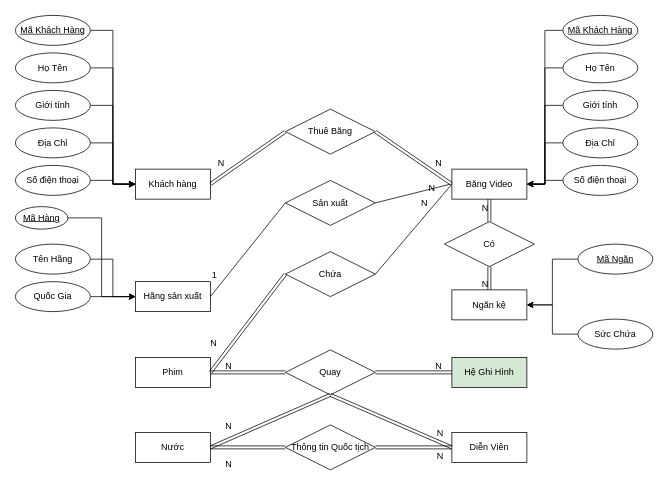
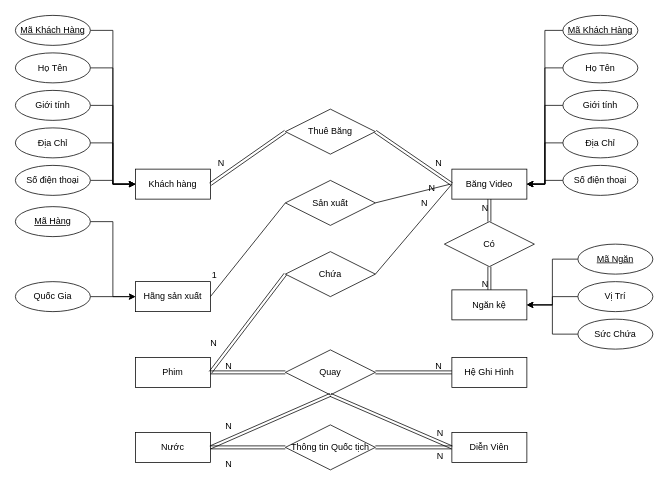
  <mxCell id="0" />
  <mxCell id="1" parent="0" />
  <mxCell id="2" value="Khách hàng" style="whiteSpace=wrap;html=1;align=center;" vertex="1" parent="1"><mxGeometry x="180" y="225" width="100" height="40" as="geometry" /></mxCell>
  <mxCell id="3" value="Băng Video" style="whiteSpace=wrap;html=1;align=center;" vertex="1" parent="1"><mxGeometry x="602" y="225" width="100" height="40" as="geometry" /></mxCell>
  <mxCell id="4" value="Hãng sản xuất" style="whiteSpace=wrap;html=1;align=center;" vertex="1" parent="1"><mxGeometry x="180" y="375" width="100" height="40" as="geometry" /></mxCell>
  <mxCell id="5" value="Phim" style="whiteSpace=wrap;html=1;align=center;" vertex="1" parent="1"><mxGeometry x="180" y="476" width="100" height="40" as="geometry" /></mxCell>
  <mxCell id="6" value="Ngăn kệ" style="whiteSpace=wrap;html=1;align=center;" vertex="1" parent="1"><mxGeometry x="602" y="386" width="100" height="40" as="geometry" /></mxCell>
  <mxCell id="7" value="Nước" style="whiteSpace=wrap;html=1;align=center;" vertex="1" parent="1"><mxGeometry x="180" y="576" width="100" height="40" as="geometry" /></mxCell>
  <mxCell id="8" value="Diễn Viên" style="whiteSpace=wrap;html=1;align=center;" vertex="1" parent="1"><mxGeometry x="602" y="576" width="100" height="40" as="geometry" /></mxCell>
- <mxCell id="9" value="Hệ Ghi Hình" style="whiteSpace=wrap;html=1;align=center;fillColor=#d5e8d4;" vertex="1" parent="1"><mxGeometry x="602" y="476" width="100" height="40" as="geometry" /></mxCell>
+ <mxCell id="9" value="Hệ Ghi Hình" style="whiteSpace=wrap;html=1;align=center;" vertex="1" parent="1"><mxGeometry x="602" y="476" width="100" height="40" as="geometry" /></mxCell>
  <mxCell id="10" value="Thuê Băng" style="shape=rhombus;perimeter=rhombusPerimeter;whiteSpace=wrap;html=1;align=center;" vertex="1" parent="1"><mxGeometry x="380" y="145" width="120" height="60" as="geometry" /></mxCell>
  <mxCell id="11" value="" style="shape=link;html=1;rounded=0;exitX=0;exitY=0.5;exitDx=0;exitDy=0;entryX=1;entryY=0.5;entryDx=0;entryDy=0;" edge="1" parent="1" source="10" target="2"><mxGeometry relative="1" as="geometry"><mxPoint x="420" y="405" as="sourcePoint" /><mxPoint x="580" y="405" as="targetPoint" /></mxGeometry></mxCell>
  <mxCell id="12" value="N" style="resizable=0;html=1;whiteSpace=wrap;align=right;verticalAlign=bottom;" connectable="0" vertex="1" parent="11"><mxGeometry x="1" relative="1" as="geometry"><mxPoint x="20" y="-20" as="offset" /></mxGeometry></mxCell>
  <mxCell id="13" value="" style="shape=link;html=1;rounded=0;exitX=1;exitY=0.5;exitDx=0;exitDy=0;entryX=0;entryY=0.5;entryDx=0;entryDy=0;" edge="1" parent="1" source="10" target="3"><mxGeometry relative="1" as="geometry"><mxPoint x="390" y="185" as="sourcePoint" /><mxPoint x="290" y="255" as="targetPoint" /></mxGeometry></mxCell>
  <mxCell id="14" value="N" style="resizable=0;html=1;whiteSpace=wrap;align=right;verticalAlign=bottom;" connectable="0" vertex="1" parent="13"><mxGeometry x="1" relative="1" as="geometry"><mxPoint x="-12" y="-20" as="offset" /></mxGeometry></mxCell>
  <mxCell id="15" value="Sản xuất" style="shape=rhombus;perimeter=rhombusPerimeter;whiteSpace=wrap;html=1;align=center;" vertex="1" parent="1"><mxGeometry x="380" y="240" width="120" height="60" as="geometry" /></mxCell>
  <mxCell id="16" value="" style="endArrow=none;html=1;rounded=0;exitX=0;exitY=0.5;exitDx=0;exitDy=0;entryX=1;entryY=0.5;entryDx=0;entryDy=0;" edge="1" parent="1" source="15" target="4"><mxGeometry relative="1" as="geometry"><mxPoint x="430" y="525" as="sourcePoint" /><mxPoint x="590" y="525" as="targetPoint" /></mxGeometry></mxCell>
  <mxCell id="17" value="1" style="resizable=0;html=1;whiteSpace=wrap;align=right;verticalAlign=bottom;" connectable="0" vertex="1" parent="16"><mxGeometry x="1" relative="1" as="geometry"><mxPoint x="10" y="-20" as="offset" /></mxGeometry></mxCell>
  <mxCell id="18" value="" style="endArrow=none;html=1;rounded=0;exitX=1;exitY=0.5;exitDx=0;exitDy=0;" edge="1" parent="1" source="15"><mxGeometry relative="1" as="geometry"><mxPoint x="380" y="515" as="sourcePoint" /><mxPoint x="600" y="245" as="targetPoint" /></mxGeometry></mxCell>
  <mxCell id="19" value="N" style="text;html=1;align=center;verticalAlign=middle;resizable=0;points=[];autosize=1;strokeColor=none;fillColor=none;" vertex="1" parent="1"><mxGeometry x="560" y="235" width="30" height="30" as="geometry" /></mxCell>
  <mxCell id="20" value="Có" style="shape=rhombus;perimeter=rhombusPerimeter;whiteSpace=wrap;html=1;align=center;" vertex="1" parent="1"><mxGeometry x="592" y="295" width="120" height="60" as="geometry" /></mxCell>
  <mxCell id="21" value="" style="shape=link;html=1;rounded=0;exitX=0.5;exitY=1;exitDx=0;exitDy=0;entryX=0.5;entryY=0;entryDx=0;entryDy=0;" edge="1" parent="1" source="20" target="6"><mxGeometry relative="1" as="geometry"><mxPoint x="480" y="415" as="sourcePoint" /><mxPoint x="640" y="415" as="targetPoint" /></mxGeometry></mxCell>
  <mxCell id="22" value="N" style="resizable=0;html=1;whiteSpace=wrap;align=right;verticalAlign=bottom;" connectable="0" vertex="1" parent="21"><mxGeometry x="1" relative="1" as="geometry" /></mxCell>
  <mxCell id="23" value="" style="shape=link;html=1;rounded=0;entryX=0.5;entryY=1;entryDx=0;entryDy=0;" edge="1" parent="1" source="20" target="3"><mxGeometry relative="1" as="geometry"><mxPoint x="480" y="415" as="sourcePoint" /><mxPoint x="570" y="355" as="targetPoint" /></mxGeometry></mxCell>
  <mxCell id="24" value="N" style="resizable=0;html=1;whiteSpace=wrap;align=right;verticalAlign=bottom;" connectable="0" vertex="1" parent="23"><mxGeometry x="1" relative="1" as="geometry"><mxPoint y="20" as="offset" /></mxGeometry></mxCell>
  <mxCell id="25" value="Chứa" style="shape=rhombus;perimeter=rhombusPerimeter;whiteSpace=wrap;html=1;align=center;" vertex="1" parent="1"><mxGeometry x="380" y="335" width="120" height="60" as="geometry" /></mxCell>
  <mxCell id="26" value="" style="endArrow=none;html=1;rounded=0;exitX=1;exitY=0.5;exitDx=0;exitDy=0;entryX=0;entryY=0.5;entryDx=0;entryDy=0;" edge="1" parent="1" source="25" target="3"><mxGeometry relative="1" as="geometry"><mxPoint x="380" y="415" as="sourcePoint" /><mxPoint x="540" y="415" as="targetPoint" /></mxGeometry></mxCell>
  <mxCell id="27" value="N" style="text;html=1;align=center;verticalAlign=middle;resizable=0;points=[];autosize=1;strokeColor=none;fillColor=none;" vertex="1" parent="1"><mxGeometry x="550" y="255" width="30" height="30" as="geometry" /></mxCell>
  <mxCell id="28" value="" style="shape=link;html=1;rounded=0;exitX=0;exitY=0.5;exitDx=0;exitDy=0;entryX=1;entryY=0.5;entryDx=0;entryDy=0;" edge="1" parent="1" source="25" target="5"><mxGeometry relative="1" as="geometry"><mxPoint x="380" y="515" as="sourcePoint" /><mxPoint x="540" y="515" as="targetPoint" /></mxGeometry></mxCell>
  <mxCell id="29" value="N" style="resizable=0;html=1;whiteSpace=wrap;align=right;verticalAlign=bottom;" connectable="0" vertex="1" parent="28"><mxGeometry x="1" relative="1" as="geometry"><mxPoint x="10" y="-31" as="offset" /></mxGeometry></mxCell>
  <mxCell id="30" value="Quay" style="shape=rhombus;perimeter=rhombusPerimeter;whiteSpace=wrap;html=1;align=center;" vertex="1" parent="1"><mxGeometry x="380" y="466" width="120" height="60" as="geometry" /></mxCell>
  <mxCell id="31" value="" style="shape=link;html=1;rounded=0;exitX=0;exitY=0.5;exitDx=0;exitDy=0;entryX=1;entryY=0.5;entryDx=0;entryDy=0;" edge="1" parent="1" source="30" target="5"><mxGeometry relative="1" as="geometry"><mxPoint x="380" y="515" as="sourcePoint" /><mxPoint x="540" y="515" as="targetPoint" /></mxGeometry></mxCell>
  <mxCell id="32" value="N" style="resizable=0;html=1;whiteSpace=wrap;align=right;verticalAlign=bottom;" connectable="0" vertex="1" parent="31"><mxGeometry x="1" relative="1" as="geometry"><mxPoint x="30" as="offset" /></mxGeometry></mxCell>
  <mxCell id="33" value="" style="shape=link;html=1;rounded=0;exitX=1;exitY=0.5;exitDx=0;exitDy=0;entryX=0;entryY=0.5;entryDx=0;entryDy=0;" edge="1" parent="1" source="30" target="9"><mxGeometry relative="1" as="geometry"><mxPoint x="390" y="506" as="sourcePoint" /><mxPoint x="290" y="506" as="targetPoint" /></mxGeometry></mxCell>
  <mxCell id="34" value="N" style="resizable=0;html=1;whiteSpace=wrap;align=right;verticalAlign=bottom;" connectable="0" vertex="1" parent="33"><mxGeometry x="1" relative="1" as="geometry"><mxPoint x="-12" as="offset" /></mxGeometry></mxCell>
  <mxCell id="35" value="" style="shape=link;html=1;rounded=0;entryX=1;entryY=0.5;entryDx=0;entryDy=0;exitX=0.5;exitY=1;exitDx=0;exitDy=0;" edge="1" parent="1" source="30" target="7"><mxGeometry relative="1" as="geometry"><mxPoint x="380" y="615" as="sourcePoint" /><mxPoint x="540" y="615" as="targetPoint" /></mxGeometry></mxCell>
  <mxCell id="36" value="N" style="resizable=0;html=1;whiteSpace=wrap;align=right;verticalAlign=bottom;" connectable="0" vertex="1" parent="35"><mxGeometry x="1" relative="1" as="geometry"><mxPoint x="30" y="-20" as="offset" /></mxGeometry></mxCell>
  <mxCell id="37" value="" style="shape=link;html=1;rounded=0;exitX=0.5;exitY=1;exitDx=0;exitDy=0;entryX=0;entryY=0.5;entryDx=0;entryDy=0;" edge="1" parent="1" source="30" target="8"><mxGeometry relative="1" as="geometry"><mxPoint x="380" y="615" as="sourcePoint" /><mxPoint x="540" y="615" as="targetPoint" /></mxGeometry></mxCell>
  <mxCell id="38" value="N" style="resizable=0;html=1;whiteSpace=wrap;align=right;verticalAlign=bottom;" connectable="0" vertex="1" parent="37"><mxGeometry x="1" relative="1" as="geometry"><mxPoint x="-10" y="-11" as="offset" /></mxGeometry></mxCell>
  <mxCell id="39" value="Thông tin Quốc tịch" style="shape=rhombus;perimeter=rhombusPerimeter;whiteSpace=wrap;html=1;align=center;" vertex="1" parent="1"><mxGeometry x="380" y="566" width="120" height="60" as="geometry" /></mxCell>
  <mxCell id="40" value="" style="shape=link;html=1;rounded=0;exitX=0;exitY=0.5;exitDx=0;exitDy=0;entryX=1;entryY=0.5;entryDx=0;entryDy=0;" edge="1" parent="1" source="39" target="7"><mxGeometry relative="1" as="geometry"><mxPoint x="380" y="615" as="sourcePoint" /><mxPoint x="540" y="615" as="targetPoint" /></mxGeometry></mxCell>
  <mxCell id="41" value="N" style="resizable=0;html=1;whiteSpace=wrap;align=right;verticalAlign=bottom;" connectable="0" vertex="1" parent="40"><mxGeometry x="1" relative="1" as="geometry"><mxPoint x="30" y="30" as="offset" /></mxGeometry></mxCell>
  <mxCell id="42" value="" style="shape=link;html=1;rounded=0;exitX=1;exitY=0.5;exitDx=0;exitDy=0;entryX=0;entryY=0.5;entryDx=0;entryDy=0;" edge="1" parent="1" source="39" target="8"><mxGeometry relative="1" as="geometry"><mxPoint x="390" y="606" as="sourcePoint" /><mxPoint x="290" y="606" as="targetPoint" /></mxGeometry></mxCell>
  <mxCell id="43" value="N" style="resizable=0;html=1;whiteSpace=wrap;align=right;verticalAlign=bottom;" connectable="0" vertex="1" parent="42"><mxGeometry x="1" relative="1" as="geometry"><mxPoint x="-10" y="20" as="offset" /></mxGeometry></mxCell>
  <mxCell id="44" style="edgeStyle=orthogonalEdgeStyle;rounded=0;orthogonalLoop=1;jettySize=auto;html=1;exitX=1;exitY=0.5;exitDx=0;exitDy=0;entryX=0;entryY=0.5;entryDx=0;entryDy=0;" edge="1" parent="1" source="45" target="2"><mxGeometry relative="1" as="geometry" /></mxCell>
  <mxCell id="45" value="Mã Khách Hàng" style="ellipse;whiteSpace=wrap;html=1;align=center;fontStyle=4;" vertex="1" parent="1"><mxGeometry x="20" y="20" width="100" height="40" as="geometry" /></mxCell>
  <mxCell id="46" style="edgeStyle=orthogonalEdgeStyle;rounded=0;orthogonalLoop=1;jettySize=auto;html=1;exitX=1;exitY=0.5;exitDx=0;exitDy=0;entryX=0;entryY=0.5;entryDx=0;entryDy=0;" edge="1" parent="1" source="47" target="2"><mxGeometry relative="1" as="geometry" /></mxCell>
  <mxCell id="47" value="Họ Tên" style="ellipse;whiteSpace=wrap;html=1;align=center;" vertex="1" parent="1"><mxGeometry x="20" y="70" width="100" height="40" as="geometry" /></mxCell>
  <mxCell id="48" style="edgeStyle=orthogonalEdgeStyle;rounded=0;orthogonalLoop=1;jettySize=auto;html=1;exitX=1;exitY=0.5;exitDx=0;exitDy=0;entryX=0;entryY=0.5;entryDx=0;entryDy=0;" edge="1" parent="1" source="49" target="2"><mxGeometry relative="1" as="geometry" /></mxCell>
  <mxCell id="49" value="Giới tính" style="ellipse;whiteSpace=wrap;html=1;align=center;" vertex="1" parent="1"><mxGeometry x="20" y="120" width="100" height="40" as="geometry" /></mxCell>
  <mxCell id="50" style="edgeStyle=orthogonalEdgeStyle;rounded=0;orthogonalLoop=1;jettySize=auto;html=1;exitX=1;exitY=0.5;exitDx=0;exitDy=0;entryX=0;entryY=0.5;entryDx=0;entryDy=0;" edge="1" parent="1" source="51" target="2"><mxGeometry relative="1" as="geometry" /></mxCell>
  <mxCell id="51" value="Địa Chỉ" style="ellipse;whiteSpace=wrap;html=1;align=center;" vertex="1" parent="1"><mxGeometry x="20" y="170" width="100" height="40" as="geometry" /></mxCell>
  <mxCell id="52" style="edgeStyle=orthogonalEdgeStyle;rounded=0;orthogonalLoop=1;jettySize=auto;html=1;exitX=1;exitY=0.5;exitDx=0;exitDy=0;" edge="1" parent="1" source="53" target="2"><mxGeometry relative="1" as="geometry" /></mxCell>
  <mxCell id="53" value="Số điện thoại" style="ellipse;whiteSpace=wrap;html=1;align=center;" vertex="1" parent="1"><mxGeometry x="20" y="220" width="100" height="40" as="geometry" /></mxCell>
  <mxCell id="54" style="edgeStyle=orthogonalEdgeStyle;rounded=0;orthogonalLoop=1;jettySize=auto;html=1;exitX=0;exitY=0.5;exitDx=0;exitDy=0;entryX=1;entryY=0.5;entryDx=0;entryDy=0;" edge="1" parent="1" source="55" target="3"><mxGeometry relative="1" as="geometry" /></mxCell>
  <mxCell id="55" value="Mã Khách Hàng" style="ellipse;whiteSpace=wrap;html=1;align=center;fontStyle=4;" vertex="1" parent="1"><mxGeometry x="750" y="20" width="100" height="40" as="geometry" /></mxCell>
  <mxCell id="56" style="edgeStyle=orthogonalEdgeStyle;rounded=0;orthogonalLoop=1;jettySize=auto;html=1;exitX=0;exitY=0.5;exitDx=0;exitDy=0;entryX=1;entryY=0.5;entryDx=0;entryDy=0;" edge="1" parent="1" source="57" target="3"><mxGeometry relative="1" as="geometry" /></mxCell>
  <mxCell id="57" value="Họ Tên" style="ellipse;whiteSpace=wrap;html=1;align=center;" vertex="1" parent="1"><mxGeometry x="750" y="70" width="100" height="40" as="geometry" /></mxCell>
  <mxCell id="58" style="edgeStyle=orthogonalEdgeStyle;rounded=0;orthogonalLoop=1;jettySize=auto;html=1;exitX=0;exitY=0.5;exitDx=0;exitDy=0;entryX=1;entryY=0.5;entryDx=0;entryDy=0;" edge="1" parent="1" source="59" target="3"><mxGeometry relative="1" as="geometry" /></mxCell>
  <mxCell id="59" value="Giới tính" style="ellipse;whiteSpace=wrap;html=1;align=center;" vertex="1" parent="1"><mxGeometry x="750" y="120" width="100" height="40" as="geometry" /></mxCell>
  <mxCell id="60" style="edgeStyle=orthogonalEdgeStyle;rounded=0;orthogonalLoop=1;jettySize=auto;html=1;exitX=0;exitY=0.5;exitDx=0;exitDy=0;entryX=1;entryY=0.5;entryDx=0;entryDy=0;" edge="1" parent="1" source="61" target="3"><mxGeometry relative="1" as="geometry" /></mxCell>
  <mxCell id="61" value="Địa Chỉ" style="ellipse;whiteSpace=wrap;html=1;align=center;" vertex="1" parent="1"><mxGeometry x="750" y="170" width="100" height="40" as="geometry" /></mxCell>
  <mxCell id="62" style="edgeStyle=orthogonalEdgeStyle;rounded=0;orthogonalLoop=1;jettySize=auto;html=1;exitX=0;exitY=0.5;exitDx=0;exitDy=0;entryX=1;entryY=0.5;entryDx=0;entryDy=0;" edge="1" parent="1" source="63" target="3"><mxGeometry relative="1" as="geometry" /></mxCell>
  <mxCell id="63" value="Số điện thoại" style="ellipse;whiteSpace=wrap;html=1;align=center;" vertex="1" parent="1"><mxGeometry x="750" y="220" width="100" height="40" as="geometry" /></mxCell>
  <mxCell id="64" style="edgeStyle=orthogonalEdgeStyle;rounded=0;orthogonalLoop=1;jettySize=auto;html=1;exitX=1;exitY=0.5;exitDx=0;exitDy=0;entryX=0;entryY=0.5;entryDx=0;entryDy=0;" edge="1" parent="1" source="65" target="4"><mxGeometry relative="1" as="geometry" /></mxCell>
- <mxCell id="65" value="Mã Hàng" style="ellipse;whiteSpace=wrap;html=1;align=center;fontStyle=4;" vertex="1" parent="1"><mxGeometry x="20" y="275" width="70" height="30" as="geometry" /></mxCell>
- <mxCell id="66" style="edgeStyle=orthogonalEdgeStyle;rounded=0;orthogonalLoop=1;jettySize=auto;html=1;exitX=1;exitY=0.5;exitDx=0;exitDy=0;entryX=0;entryY=0.5;entryDx=0;entryDy=0;" edge="1" parent="1" source="67" target="4"><mxGeometry relative="1" as="geometry" /></mxCell>
- <mxCell id="67" value="Tên Hãng" style="ellipse;whiteSpace=wrap;html=1;align=center;" vertex="1" parent="1"><mxGeometry x="20" y="325" width="100" height="40" as="geometry" /></mxCell>
+ <mxCell id="65" value="Mã Hàng" style="ellipse;whiteSpace=wrap;html=1;align=center;fontStyle=4;" vertex="1" parent="1"><mxGeometry x="20" y="275" width="100" height="40" as="geometry" /></mxCell>
  <mxCell id="68" style="edgeStyle=orthogonalEdgeStyle;rounded=0;orthogonalLoop=1;jettySize=auto;html=1;exitX=1;exitY=0.5;exitDx=0;exitDy=0;entryX=0;entryY=0.5;entryDx=0;entryDy=0;" edge="1" parent="1" source="69" target="4"><mxGeometry relative="1" as="geometry" /></mxCell>
  <mxCell id="69" value="Quốc Gia" style="ellipse;whiteSpace=wrap;html=1;align=center;" vertex="1" parent="1"><mxGeometry x="20" y="375" width="100" height="40" as="geometry" /></mxCell>
  <mxCell id="70" style="edgeStyle=orthogonalEdgeStyle;rounded=0;orthogonalLoop=1;jettySize=auto;html=1;exitX=0;exitY=0.5;exitDx=0;exitDy=0;entryX=1;entryY=0.5;entryDx=0;entryDy=0;" edge="1" parent="1" source="71" target="6"><mxGeometry relative="1" as="geometry" /></mxCell>
  <mxCell id="71" value="Mã Ngăn" style="ellipse;whiteSpace=wrap;html=1;align=center;fontStyle=4;" vertex="1" parent="1"><mxGeometry x="770" y="325" width="100" height="40" as="geometry" /></mxCell>
+ <mxCell id="72" style="edgeStyle=orthogonalEdgeStyle;rounded=0;orthogonalLoop=1;jettySize=auto;html=1;exitX=0;exitY=0.5;exitDx=0;exitDy=0;entryX=1;entryY=0.5;entryDx=0;entryDy=0;" edge="1" parent="1" source="73" target="6"><mxGeometry relative="1" as="geometry" /></mxCell>
+ <mxCell id="73" value="Vị Trí" style="ellipse;whiteSpace=wrap;html=1;align=center;" vertex="1" parent="1"><mxGeometry x="770" y="375" width="100" height="40" as="geometry" /></mxCell>
  <mxCell id="74" style="edgeStyle=orthogonalEdgeStyle;rounded=0;orthogonalLoop=1;jettySize=auto;html=1;exitX=0;exitY=0.5;exitDx=0;exitDy=0;entryX=1;entryY=0.5;entryDx=0;entryDy=0;" edge="1" parent="1" source="75" target="6"><mxGeometry relative="1" as="geometry" /></mxCell>
  <mxCell id="75" value="Sức Chứa" style="ellipse;whiteSpace=wrap;html=1;align=center;" vertex="1" parent="1"><mxGeometry x="770" y="425" width="100" height="40" as="geometry" /></mxCell>
